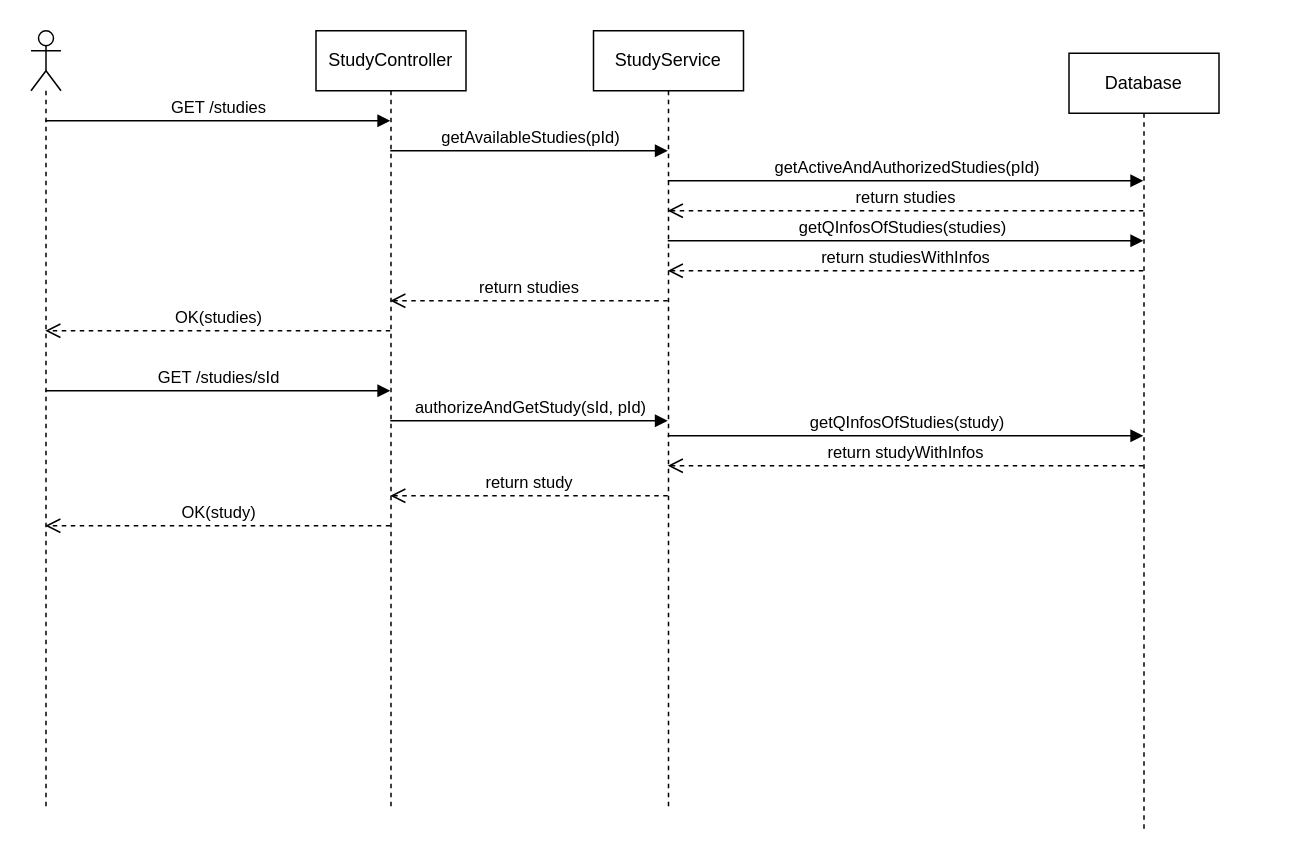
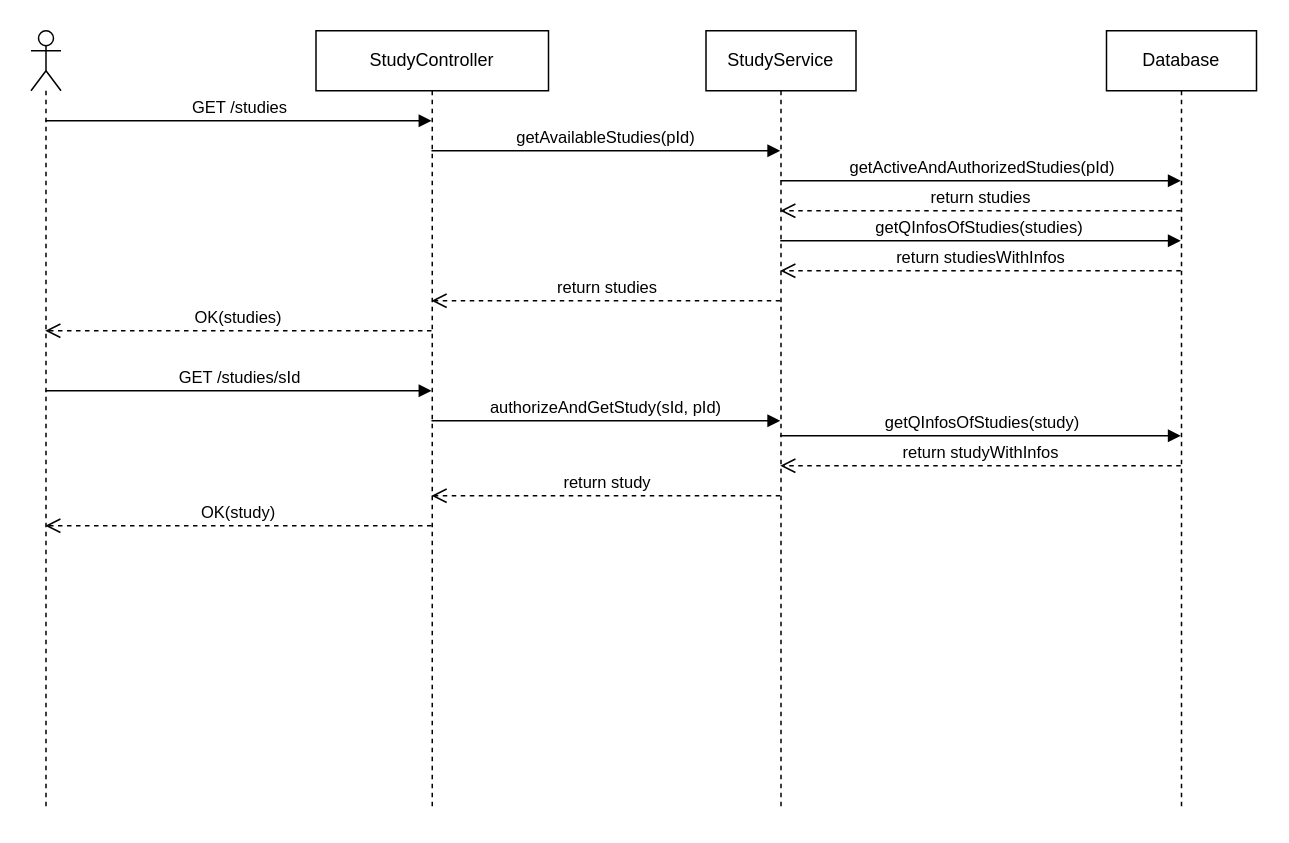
  <mxCell id="0" />
  <mxCell id="1" parent="0" />
  <mxCell id="2" value="" style="shape=umlLifeline;participant=umlActor;perimeter=lifelinePerimeter;whiteSpace=wrap;html=1;container=1;collapsible=0;recursiveResize=0;verticalAlign=top;spacingTop=36;outlineConnect=0;" parent="1" vertex="1"><mxGeometry x="20" width="20" height="520" as="geometry" y="20" /></mxCell>
- <mxCell id="3" value="StudyController" style="shape=umlLifeline;perimeter=lifelinePerimeter;whiteSpace=wrap;html=1;container=1;collapsible=0;recursiveResize=0;outlineConnect=0;" parent="1" vertex="1"><mxGeometry x="210" width="100" height="520" as="geometry" y="20" /></mxCell>
- <mxCell id="4" value="StudyService" style="shape=umlLifeline;perimeter=lifelinePerimeter;whiteSpace=wrap;html=1;container=1;collapsible=0;recursiveResize=0;outlineConnect=0;" parent="1" vertex="1"><mxGeometry x="395" y="20" width="100" height="520" as="geometry" /></mxCell>
- <mxCell id="5" value="Database" style="shape=umlLifeline;perimeter=lifelinePerimeter;whiteSpace=wrap;html=1;container=1;collapsible=0;recursiveResize=0;outlineConnect=0;" parent="1" vertex="1"><mxGeometry x="712" y="35" width="100" height="520" as="geometry" /></mxCell>
+ <mxCell id="3" value="StudyController" style="shape=umlLifeline;perimeter=lifelinePerimeter;whiteSpace=wrap;html=1;container=1;collapsible=0;recursiveResize=0;outlineConnect=0;" parent="1" vertex="1"><mxGeometry x="210" y="20" width="155" height="520" as="geometry" /></mxCell>
+ <mxCell id="4" value="StudyService" style="shape=umlLifeline;perimeter=lifelinePerimeter;whiteSpace=wrap;html=1;container=1;collapsible=0;recursiveResize=0;outlineConnect=0;" parent="1" vertex="1"><mxGeometry x="470" width="100" height="520" as="geometry" y="20" /></mxCell>
+ <mxCell id="5" value="Database" style="shape=umlLifeline;perimeter=lifelinePerimeter;whiteSpace=wrap;html=1;container=1;collapsible=0;recursiveResize=0;outlineConnect=0;" parent="1" vertex="1"><mxGeometry x="737" width="100" height="520" as="geometry" y="20" /></mxCell>
  <mxCell id="6" value="GET /studies" style="html=1;verticalAlign=bottom;endArrow=block;rounded=0;" parent="1" source="2" target="3" edge="1"><mxGeometry width="80" relative="1" as="geometry"><mxPoint x="120" y="160" as="sourcePoint" /><mxPoint x="200" y="160" as="targetPoint" /><Array as="points"><mxPoint x="140" y="80" /></Array></mxGeometry></mxCell>
  <mxCell id="7" value="getAvailableStudies(pId)" style="html=1;verticalAlign=bottom;endArrow=block;rounded=0;" parent="1" source="3" target="4" edge="1"><mxGeometry width="80" relative="1" as="geometry"><mxPoint x="440" y="160" as="sourcePoint" /><mxPoint x="520" y="160" as="targetPoint" /><Array as="points"><mxPoint x="390" y="100" /></Array></mxGeometry></mxCell>
  <mxCell id="8" value="getActiveAndAuthorizedStudies(pId)" style="html=1;verticalAlign=bottom;endArrow=block;rounded=0;" parent="1" source="4" target="5" edge="1"><mxGeometry width="80" relative="1" as="geometry"><mxPoint x="590" y="170" as="sourcePoint" /><mxPoint x="670" y="170" as="targetPoint" /><Array as="points"><mxPoint x="640" y="120" /></Array></mxGeometry></mxCell>
  <mxCell id="9" value="return studies" style="html=1;verticalAlign=bottom;endArrow=open;dashed=1;endSize=8;rounded=0;" parent="1" source="5" target="4" edge="1"><mxGeometry relative="1" as="geometry"><mxPoint x="700" y="200" as="sourcePoint" /><mxPoint x="620" y="200" as="targetPoint" /><Array as="points"><mxPoint x="650" y="140" /></Array></mxGeometry></mxCell>
  <mxCell id="10" value="getQInfosOfStudies(studies)" style="html=1;verticalAlign=bottom;endArrow=block;rounded=0;" parent="1" source="4" target="5" edge="1"><mxGeometry x="-0.022" width="80" relative="1" as="geometry"><mxPoint x="620" y="200" as="sourcePoint" /><mxPoint x="700" y="200" as="targetPoint" /><Array as="points"><mxPoint x="650" y="160" /></Array><mxPoint x="1" as="offset" /></mxGeometry></mxCell>
  <mxCell id="11" value="return studiesWithInfos" style="html=1;verticalAlign=bottom;endArrow=open;dashed=1;endSize=8;rounded=0;" parent="1" source="5" target="4" edge="1"><mxGeometry relative="1" as="geometry"><mxPoint x="700" y="210" as="sourcePoint" /><mxPoint x="620" y="210" as="targetPoint" /><Array as="points"><mxPoint x="660" y="180" /></Array></mxGeometry></mxCell>
  <mxCell id="12" value="return studies" style="html=1;verticalAlign=bottom;endArrow=open;dashed=1;endSize=8;rounded=0;" parent="1" source="4" target="3" edge="1"><mxGeometry relative="1" as="geometry"><mxPoint x="450" y="220" as="sourcePoint" /><mxPoint x="370" y="220" as="targetPoint" /><Array as="points"><mxPoint x="390" y="200" /></Array></mxGeometry></mxCell>
  <mxCell id="13" value="OK(studies)" style="html=1;verticalAlign=bottom;endArrow=open;dashed=1;endSize=8;rounded=0;" parent="1" source="3" target="2" edge="1"><mxGeometry relative="1" as="geometry"><mxPoint x="210" y="250" as="sourcePoint" /><mxPoint x="130" y="250" as="targetPoint" /><Array as="points"><mxPoint x="150" y="220" /></Array></mxGeometry></mxCell>
  <mxCell id="14" value="GET /studies/sId" style="html=1;verticalAlign=bottom;endArrow=block;rounded=0;" parent="1" source="2" target="3" edge="1"><mxGeometry width="80" relative="1" as="geometry"><mxPoint x="130" y="290" as="sourcePoint" /><mxPoint x="210" y="290" as="targetPoint" /><Array as="points"><mxPoint x="150" y="260" /></Array></mxGeometry></mxCell>
  <mxCell id="15" value="authorizeAndGetStudy(sId, pId)" style="html=1;verticalAlign=bottom;endArrow=block;rounded=0;" parent="1" source="3" target="4" edge="1"><mxGeometry width="80" relative="1" as="geometry"><mxPoint x="320" y="280" as="sourcePoint" /><mxPoint x="400" y="280" as="targetPoint" /><Array as="points"><mxPoint x="390" y="280" /></Array></mxGeometry></mxCell>
  <mxCell id="16" value="getQInfosOfStudies(study)" style="html=1;verticalAlign=bottom;endArrow=block;rounded=0;" parent="1" source="4" target="5" edge="1"><mxGeometry width="80" relative="1" as="geometry"><mxPoint x="590" y="270" as="sourcePoint" /><mxPoint x="670" y="270" as="targetPoint" /><Array as="points"><mxPoint x="660" y="290" /></Array></mxGeometry></mxCell>
  <mxCell id="17" value="return studyWithInfos" style="html=1;verticalAlign=bottom;endArrow=open;dashed=1;endSize=8;rounded=0;" parent="1" source="5" target="4" edge="1"><mxGeometry relative="1" as="geometry"><mxPoint x="660" y="380" as="sourcePoint" /><mxPoint x="580" y="380" as="targetPoint" /><Array as="points"><mxPoint x="650" y="310" /></Array></mxGeometry></mxCell>
  <mxCell id="18" value="return study" style="html=1;verticalAlign=bottom;endArrow=open;dashed=1;endSize=8;rounded=0;" parent="1" source="4" target="3" edge="1"><mxGeometry relative="1" as="geometry"><mxPoint x="450" y="360" as="sourcePoint" /><mxPoint x="370" y="360" as="targetPoint" /><Array as="points"><mxPoint x="390" y="330" /></Array></mxGeometry></mxCell>
  <mxCell id="19" value="OK(study)" style="html=1;verticalAlign=bottom;endArrow=open;dashed=1;endSize=8;rounded=0;" parent="1" source="3" target="2" edge="1"><mxGeometry relative="1" as="geometry"><mxPoint x="170" y="380" as="sourcePoint" /><mxPoint x="90" y="380" as="targetPoint" /><Array as="points"><mxPoint x="150" y="350" /></Array></mxGeometry></mxCell>
